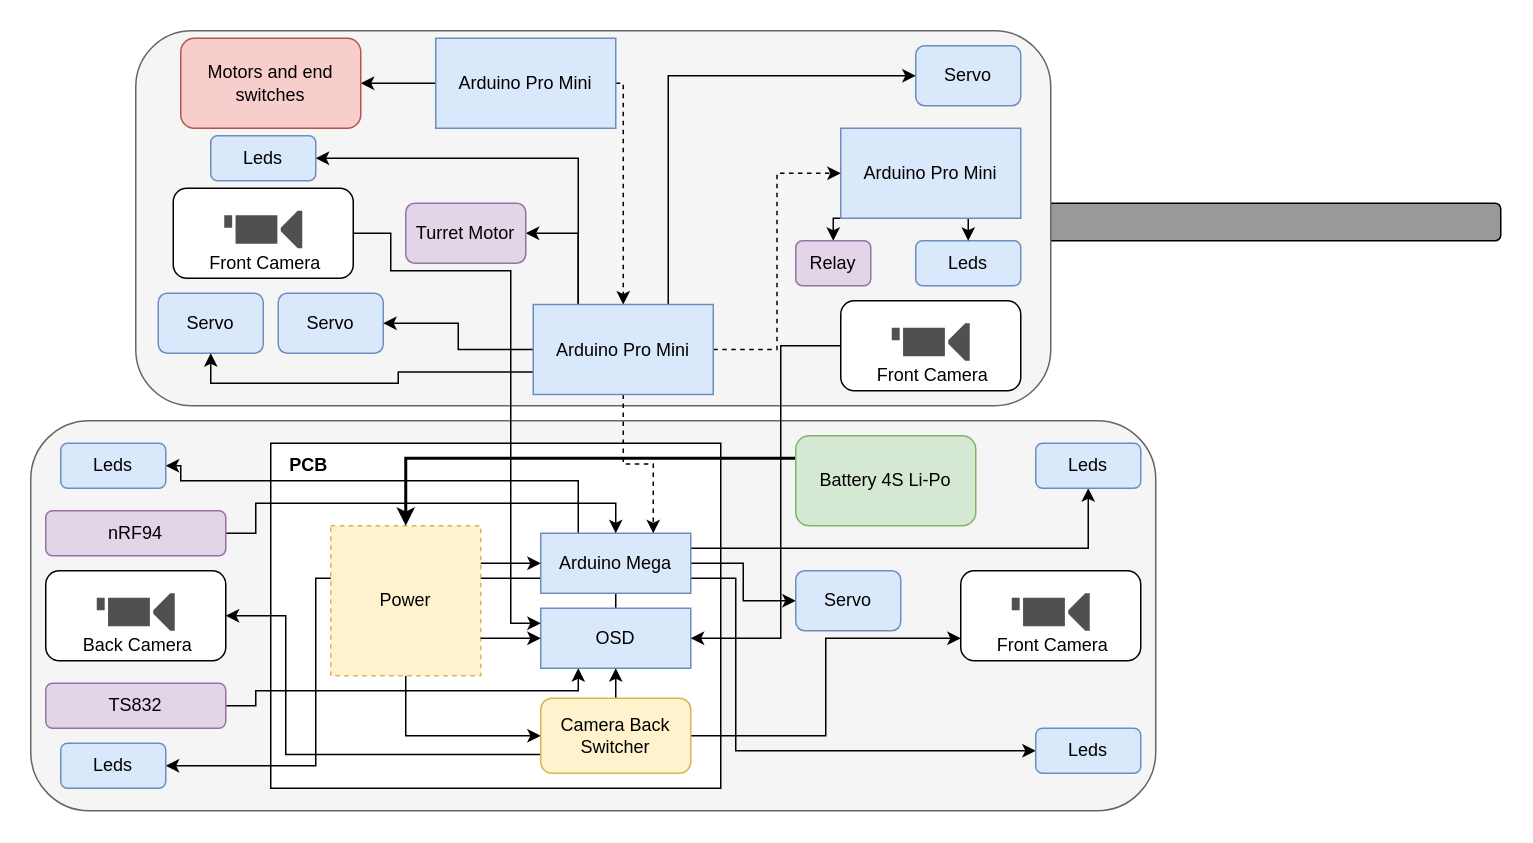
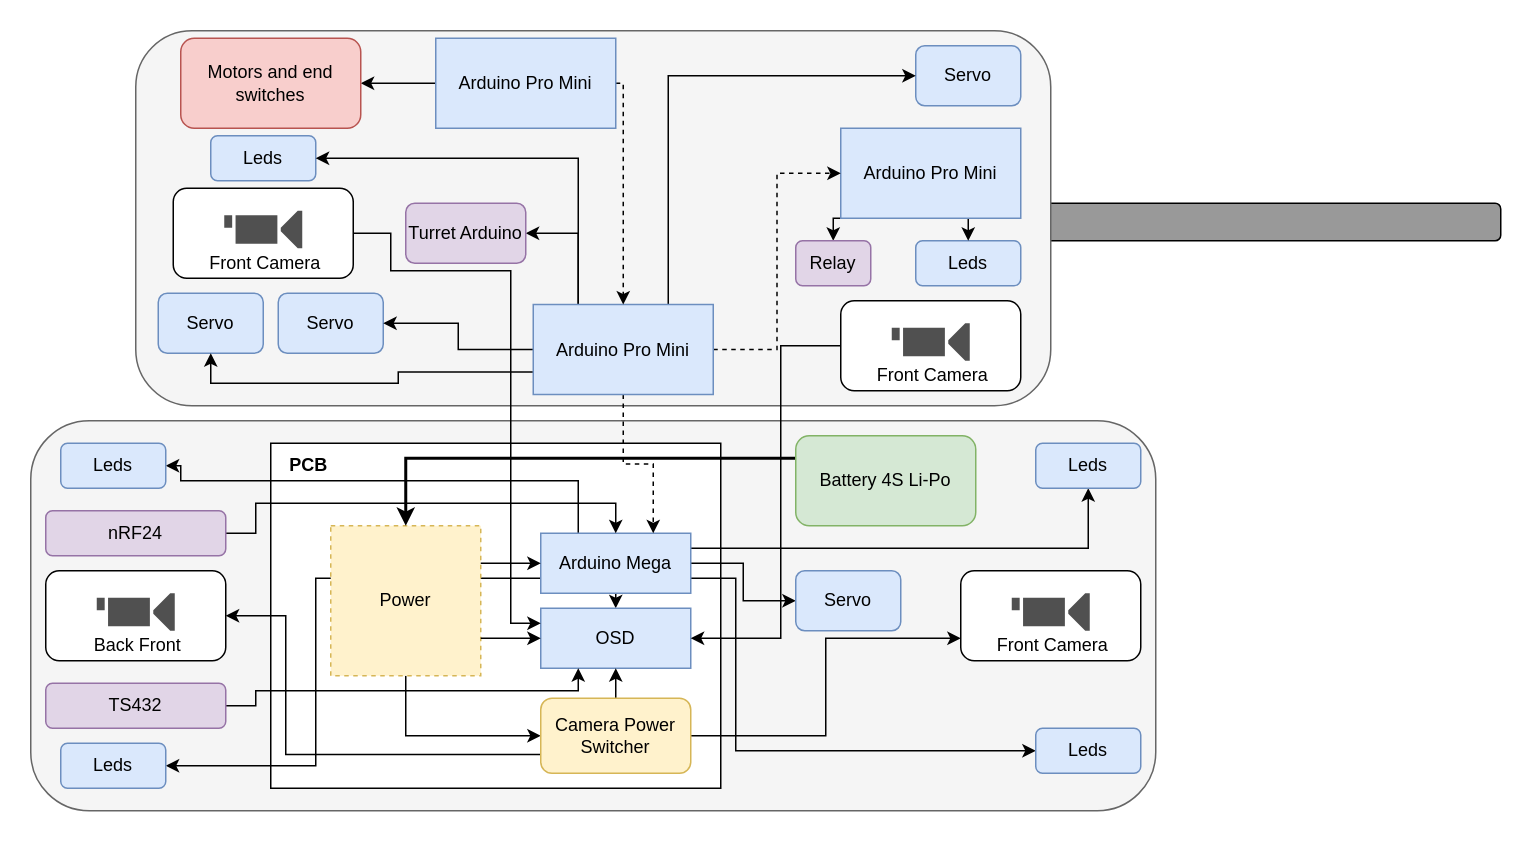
  <mxCell id="0" />
  <mxCell id="1" parent="0" />
  <mxCell id="2" value="" style="rounded=1;whiteSpace=wrap;html=1;fillColor=#999999;" vertex="1" parent="1"><mxGeometry x="650" y="135" width="350" height="25" as="geometry" /></mxCell>
  <mxCell id="3" value="" style="rounded=1;whiteSpace=wrap;html=1;fillColor=#f5f5f5;fontColor=#333333;strokeColor=#666666;" vertex="1" parent="1"><mxGeometry x="20" y="280" width="750" height="260" as="geometry" /></mxCell>
  <mxCell id="4" value="" style="rounded=1;whiteSpace=wrap;html=1;fillColor=#f5f5f5;fontColor=#333333;strokeColor=#666666;" vertex="1" parent="1"><mxGeometry x="90" y="20" width="610" height="250" as="geometry" /></mxCell>
  <mxCell id="5" value="" style="rounded=0;whiteSpace=wrap;html=1;" vertex="1" parent="1"><mxGeometry x="180" y="295" width="300" height="230" as="geometry" /></mxCell>
  <mxCell id="6" style="edgeStyle=orthogonalEdgeStyle;rounded=0;orthogonalLoop=1;jettySize=auto;html=1;exitX=1;exitY=0.5;exitDx=0;exitDy=0;" edge="1" parent="1" source="12" target="40"><mxGeometry relative="1" as="geometry" /></mxCell>
  <mxCell id="7" style="edgeStyle=orthogonalEdgeStyle;rounded=0;orthogonalLoop=1;jettySize=auto;html=1;exitX=1;exitY=0.25;exitDx=0;exitDy=0;entryX=0.5;entryY=1;entryDx=0;entryDy=0;" edge="1" parent="1" source="12" target="34"><mxGeometry relative="1" as="geometry" /></mxCell>
  <mxCell id="8" style="edgeStyle=orthogonalEdgeStyle;rounded=0;orthogonalLoop=1;jettySize=auto;html=1;exitX=1;exitY=0.75;exitDx=0;exitDy=0;entryX=0;entryY=0.5;entryDx=0;entryDy=0;" edge="1" parent="1" source="12" target="35"><mxGeometry relative="1" as="geometry"><Array as="points"><mxPoint x="490" y="385" /><mxPoint x="490" y="500" /></Array></mxGeometry></mxCell>
- <mxCell id="9" style="edgeStyle=orthogonalEdgeStyle;rounded=0;orthogonalLoop=1;jettySize=auto;html=1;exitX=0.5;exitY=1;exitDx=0;exitDy=0;entryX=0.5;entryY=0;entryDx=0;entryDy=0;endArrow=none;" edge="1" parent="1" source="12" target="13"><mxGeometry relative="1" as="geometry" /></mxCell>
+ <mxCell id="9" style="edgeStyle=orthogonalEdgeStyle;rounded=0;orthogonalLoop=1;jettySize=auto;html=1;exitX=0.5;exitY=1;exitDx=0;exitDy=0;entryX=0.5;entryY=0;entryDx=0;entryDy=0;" edge="1" parent="1" source="12" target="13"><mxGeometry relative="1" as="geometry" /></mxCell>
  <mxCell id="10" style="edgeStyle=orthogonalEdgeStyle;rounded=0;orthogonalLoop=1;jettySize=auto;html=1;exitX=0.25;exitY=0;exitDx=0;exitDy=0;entryX=1;entryY=0.5;entryDx=0;entryDy=0;" edge="1" parent="1" source="12" target="33"><mxGeometry relative="1" as="geometry"><Array as="points"><mxPoint x="385" y="320" /><mxPoint x="120" y="320" /><mxPoint x="120" y="310" /></Array></mxGeometry></mxCell>
  <mxCell id="11" style="edgeStyle=orthogonalEdgeStyle;rounded=0;orthogonalLoop=1;jettySize=auto;html=1;exitX=0;exitY=0.75;exitDx=0;exitDy=0;entryX=1;entryY=0.5;entryDx=0;entryDy=0;" edge="1" parent="1" source="12" target="32"><mxGeometry relative="1" as="geometry"><Array as="points"><mxPoint x="210" y="385" /><mxPoint x="210" y="510" /></Array></mxGeometry></mxCell>
  <mxCell id="12" value="Arduino Mega" style="rounded=0;whiteSpace=wrap;html=1;fillColor=#dae8fc;strokeColor=#6c8ebf;" vertex="1" parent="1"><mxGeometry x="360" y="355" width="100" height="40" as="geometry" /></mxCell>
  <mxCell id="13" value="OSD" style="rounded=0;whiteSpace=wrap;html=1;fillColor=#dae8fc;strokeColor=#6c8ebf;" vertex="1" parent="1"><mxGeometry x="360" y="405" width="100" height="40" as="geometry" /></mxCell>
  <mxCell id="14" style="edgeStyle=orthogonalEdgeStyle;rounded=0;orthogonalLoop=1;jettySize=auto;html=1;exitX=0.5;exitY=1;exitDx=0;exitDy=0;entryX=0;entryY=0.5;entryDx=0;entryDy=0;" edge="1" parent="1" source="15" target="39"><mxGeometry relative="1" as="geometry" /></mxCell>
  <mxCell id="15" value="Power" style="rounded=0;whiteSpace=wrap;html=1;fillColor=#fff2cc;strokeColor=#d6b656;dashed=1;" vertex="1" parent="1"><mxGeometry x="220" y="350" width="100" height="100" as="geometry" /></mxCell>
  <mxCell id="16" value="" style="endArrow=classic;html=1;rounded=0;exitX=1;exitY=0.25;exitDx=0;exitDy=0;entryX=0;entryY=0.5;entryDx=0;entryDy=0;" edge="1" parent="1" source="15" target="12"><mxGeometry width="50" height="50" relative="1" as="geometry"><mxPoint x="470" y="560" as="sourcePoint" /><mxPoint x="520" y="510" as="targetPoint" /></mxGeometry></mxCell>
  <mxCell id="17" value="" style="endArrow=classic;html=1;rounded=0;exitX=1;exitY=0.75;exitDx=0;exitDy=0;entryX=0;entryY=0.5;entryDx=0;entryDy=0;" edge="1" parent="1" source="15" target="13"><mxGeometry width="50" height="50" relative="1" as="geometry"><mxPoint x="470" y="560" as="sourcePoint" /><mxPoint x="520" y="510" as="targetPoint" /></mxGeometry></mxCell>
  <mxCell id="18" style="edgeStyle=orthogonalEdgeStyle;rounded=0;orthogonalLoop=1;jettySize=auto;html=1;exitX=0;exitY=0.25;exitDx=0;exitDy=0;entryX=0.5;entryY=0;entryDx=0;entryDy=0;strokeWidth=2;" edge="1" parent="1" source="19" target="15"><mxGeometry relative="1" as="geometry" /></mxCell>
  <mxCell id="19" value="Battery 4S Li-Po" style="rounded=1;whiteSpace=wrap;html=1;fillColor=#d5e8d4;strokeColor=#82b366;" vertex="1" parent="1"><mxGeometry x="530" y="290" width="120" height="60" as="geometry" /></mxCell>
  <mxCell id="20" value="" style="group" vertex="1" connectable="0" parent="1"><mxGeometry x="640" y="380" width="120" height="65" as="geometry" /></mxCell>
  <mxCell id="21" value="" style="rounded=1;whiteSpace=wrap;html=1;" vertex="1" parent="20"><mxGeometry width="120" height="60" as="geometry" /></mxCell>
  <mxCell id="22" value="" style="sketch=0;pointerEvents=1;shadow=0;dashed=0;html=1;strokeColor=none;fillColor=#505050;labelPosition=center;verticalLabelPosition=bottom;verticalAlign=top;outlineConnect=0;align=center;shape=mxgraph.office.devices.video_camera;" vertex="1" parent="20"><mxGeometry x="34" y="15" width="52" height="25" as="geometry" /></mxCell>
  <mxCell id="23" value="Front Camera" style="text;html=1;align=center;verticalAlign=middle;resizable=0;points=[];autosize=1;strokeColor=none;fillColor=none;" vertex="1" parent="20"><mxGeometry x="11" y="35" width="100" height="30" as="geometry" /></mxCell>
  <mxCell id="24" value="" style="group" vertex="1" connectable="0" parent="1"><mxGeometry x="30" y="380" width="120" height="65" as="geometry" /></mxCell>
  <mxCell id="25" value="" style="rounded=1;whiteSpace=wrap;html=1;" vertex="1" parent="24"><mxGeometry width="120" height="60" as="geometry" /></mxCell>
  <mxCell id="26" value="" style="sketch=0;pointerEvents=1;shadow=0;dashed=0;html=1;strokeColor=none;fillColor=#505050;labelPosition=center;verticalLabelPosition=bottom;verticalAlign=top;outlineConnect=0;align=center;shape=mxgraph.office.devices.video_camera;" vertex="1" parent="24"><mxGeometry x="34" y="15" width="52" height="25" as="geometry" /></mxCell>
- <mxCell id="27" value="Back Camera" style="text;html=1;align=center;verticalAlign=middle;resizable=0;points=[];autosize=1;strokeColor=none;fillColor=none;" vertex="1" parent="24"><mxGeometry x="11" y="35" width="100" height="30" as="geometry" /></mxCell>
+ <mxCell id="27" value="Back Front" style="text;html=1;align=center;verticalAlign=middle;resizable=0;points=[];autosize=1;strokeColor=none;fillColor=none;" vertex="1" parent="24"><mxGeometry x="11" y="35" width="100" height="30" as="geometry" /></mxCell>
  <mxCell id="28" style="edgeStyle=orthogonalEdgeStyle;rounded=0;orthogonalLoop=1;jettySize=auto;html=1;exitX=1;exitY=0.5;exitDx=0;exitDy=0;entryX=0.5;entryY=0;entryDx=0;entryDy=0;" edge="1" parent="1" source="29" target="12"><mxGeometry relative="1" as="geometry"><Array as="points"><mxPoint x="170" y="355" /><mxPoint x="170" y="335" /><mxPoint x="410" y="335" /></Array></mxGeometry></mxCell>
- <mxCell id="29" value="nRF94" style="rounded=1;whiteSpace=wrap;html=1;fillColor=#e1d5e7;strokeColor=#9673a6;" vertex="1" parent="1"><mxGeometry x="30" y="340" width="120" height="30" as="geometry" /></mxCell>
+ <mxCell id="29" value="nRF24" style="rounded=1;whiteSpace=wrap;html=1;fillColor=#e1d5e7;strokeColor=#9673a6;" vertex="1" parent="1"><mxGeometry x="30" y="340" width="120" height="30" as="geometry" /></mxCell>
  <mxCell id="30" style="edgeStyle=orthogonalEdgeStyle;rounded=0;orthogonalLoop=1;jettySize=auto;html=1;exitX=1;exitY=0.5;exitDx=0;exitDy=0;entryX=0.25;entryY=1;entryDx=0;entryDy=0;" edge="1" parent="1" source="31" target="13"><mxGeometry relative="1" as="geometry"><Array as="points"><mxPoint x="170" y="470" /><mxPoint x="170" y="460" /><mxPoint x="385" y="460" /></Array></mxGeometry></mxCell>
- <mxCell id="31" value="TS832" style="rounded=1;whiteSpace=wrap;html=1;fillColor=#e1d5e7;strokeColor=#9673a6;" vertex="1" parent="1"><mxGeometry x="30" y="455" width="120" height="30" as="geometry" /></mxCell>
+ <mxCell id="31" value="TS432" style="rounded=1;whiteSpace=wrap;html=1;fillColor=#e1d5e7;strokeColor=#9673a6;" vertex="1" parent="1"><mxGeometry x="30" y="455" width="120" height="30" as="geometry" /></mxCell>
  <mxCell id="32" value="Leds" style="rounded=1;whiteSpace=wrap;html=1;fillColor=#dae8fc;strokeColor=#6c8ebf;" vertex="1" parent="1"><mxGeometry x="40" y="495" width="70" height="30" as="geometry" /></mxCell>
  <mxCell id="33" value="Leds" style="rounded=1;whiteSpace=wrap;html=1;fillColor=#dae8fc;strokeColor=#6c8ebf;" vertex="1" parent="1"><mxGeometry x="40" y="295" width="70" height="30" as="geometry" /></mxCell>
  <mxCell id="34" value="Leds" style="rounded=1;whiteSpace=wrap;html=1;fillColor=#dae8fc;strokeColor=#6c8ebf;" vertex="1" parent="1"><mxGeometry x="690" y="295" width="70" height="30" as="geometry" /></mxCell>
  <mxCell id="35" value="Leds" style="rounded=1;whiteSpace=wrap;html=1;fillColor=#dae8fc;strokeColor=#6c8ebf;" vertex="1" parent="1"><mxGeometry x="690" y="485" width="70" height="30" as="geometry" /></mxCell>
  <mxCell id="36" style="edgeStyle=orthogonalEdgeStyle;rounded=0;orthogonalLoop=1;jettySize=auto;html=1;exitX=1;exitY=0.5;exitDx=0;exitDy=0;entryX=0;entryY=0.75;entryDx=0;entryDy=0;" edge="1" parent="1" source="39" target="21"><mxGeometry relative="1" as="geometry" /></mxCell>
  <mxCell id="37" style="edgeStyle=orthogonalEdgeStyle;rounded=0;orthogonalLoop=1;jettySize=auto;html=1;exitX=0.5;exitY=0;exitDx=0;exitDy=0;entryX=0.5;entryY=1;entryDx=0;entryDy=0;" edge="1" parent="1" source="39" target="13"><mxGeometry relative="1" as="geometry" /></mxCell>
  <mxCell id="38" style="edgeStyle=orthogonalEdgeStyle;rounded=0;orthogonalLoop=1;jettySize=auto;html=1;exitX=0;exitY=0.75;exitDx=0;exitDy=0;entryX=1;entryY=0.5;entryDx=0;entryDy=0;" edge="1" parent="1" source="39" target="25"><mxGeometry relative="1" as="geometry"><Array as="points"><mxPoint x="190" y="502" /><mxPoint x="190" y="410" /></Array></mxGeometry></mxCell>
- <mxCell id="39" value="Camera Back Switcher" style="rounded=1;whiteSpace=wrap;html=1;fillColor=#fff2cc;strokeColor=#d6b656;" vertex="1" parent="1"><mxGeometry x="360" y="465" width="100" height="50" as="geometry" /></mxCell>
+ <mxCell id="39" value="Camera Power Switcher" style="rounded=1;whiteSpace=wrap;html=1;fillColor=#fff2cc;strokeColor=#d6b656;" vertex="1" parent="1"><mxGeometry x="360" y="465" width="100" height="50" as="geometry" /></mxCell>
  <mxCell id="40" value="Servo" style="rounded=1;whiteSpace=wrap;html=1;fillColor=#dae8fc;strokeColor=#6c8ebf;" vertex="1" parent="1"><mxGeometry x="530" y="380" width="70" height="40" as="geometry" /></mxCell>
  <mxCell id="41" value="&lt;b&gt;PCB&lt;/b&gt;" style="text;html=1;align=center;verticalAlign=middle;resizable=0;points=[];autosize=1;strokeColor=none;fillColor=none;" vertex="1" parent="1"><mxGeometry x="180" y="295" width="50" height="30" as="geometry" /></mxCell>
  <mxCell id="42" value="Servo" style="rounded=1;whiteSpace=wrap;html=1;fillColor=#dae8fc;strokeColor=#6c8ebf;" vertex="1" parent="1"><mxGeometry x="610" y="30" width="70" height="40" as="geometry" /></mxCell>
  <mxCell id="43" value="Servo" style="rounded=1;whiteSpace=wrap;html=1;fillColor=#dae8fc;strokeColor=#6c8ebf;" vertex="1" parent="1"><mxGeometry x="105" y="195" width="70" height="40" as="geometry" /></mxCell>
  <mxCell id="44" value="Servo" style="rounded=1;whiteSpace=wrap;html=1;fillColor=#dae8fc;strokeColor=#6c8ebf;" vertex="1" parent="1"><mxGeometry x="185" y="195" width="70" height="40" as="geometry" /></mxCell>
  <mxCell id="45" value="" style="group" vertex="1" connectable="0" parent="1"><mxGeometry x="115" y="125" width="120" height="65" as="geometry" /></mxCell>
  <mxCell id="46" value="" style="rounded=1;whiteSpace=wrap;html=1;" vertex="1" parent="45"><mxGeometry width="120" height="60" as="geometry" /></mxCell>
  <mxCell id="47" value="" style="sketch=0;pointerEvents=1;shadow=0;dashed=0;html=1;strokeColor=none;fillColor=#505050;labelPosition=center;verticalLabelPosition=bottom;verticalAlign=top;outlineConnect=0;align=center;shape=mxgraph.office.devices.video_camera;" vertex="1" parent="45"><mxGeometry x="34" y="15" width="52" height="25" as="geometry" /></mxCell>
  <mxCell id="48" value="Front Camera" style="text;html=1;align=center;verticalAlign=middle;resizable=0;points=[];autosize=1;strokeColor=none;fillColor=none;" vertex="1" parent="45"><mxGeometry x="11" y="35" width="100" height="30" as="geometry" /></mxCell>
  <mxCell id="49" value="" style="group" vertex="1" connectable="0" parent="1"><mxGeometry x="560" y="200" width="120" height="65" as="geometry" /></mxCell>
  <mxCell id="50" value="" style="rounded=1;whiteSpace=wrap;html=1;" vertex="1" parent="49"><mxGeometry width="120" height="60" as="geometry" /></mxCell>
  <mxCell id="51" value="" style="sketch=0;pointerEvents=1;shadow=0;dashed=0;html=1;strokeColor=none;fillColor=#505050;labelPosition=center;verticalLabelPosition=bottom;verticalAlign=top;outlineConnect=0;align=center;shape=mxgraph.office.devices.video_camera;" vertex="1" parent="49"><mxGeometry x="34" y="15" width="52" height="25" as="geometry" /></mxCell>
  <mxCell id="52" value="Front Camera" style="text;html=1;align=center;verticalAlign=middle;resizable=0;points=[];autosize=1;strokeColor=none;fillColor=none;" vertex="1" parent="49"><mxGeometry x="11" y="35" width="100" height="30" as="geometry" /></mxCell>
  <mxCell id="53" value="Leds" style="rounded=1;whiteSpace=wrap;html=1;fillColor=#dae8fc;strokeColor=#6c8ebf;" vertex="1" parent="1"><mxGeometry x="610" y="160" width="70" height="30" as="geometry" /></mxCell>
  <mxCell id="54" value="Leds" style="rounded=1;whiteSpace=wrap;html=1;fillColor=#dae8fc;strokeColor=#6c8ebf;" vertex="1" parent="1"><mxGeometry x="140" y="90" width="70" height="30" as="geometry" /></mxCell>
  <mxCell id="55" style="edgeStyle=orthogonalEdgeStyle;rounded=0;orthogonalLoop=1;jettySize=auto;html=1;exitX=0.5;exitY=1;exitDx=0;exitDy=0;entryX=0.5;entryY=0;entryDx=0;entryDy=0;" edge="1" parent="1" source="57" target="53"><mxGeometry relative="1" as="geometry" /></mxCell>
  <mxCell id="56" style="edgeStyle=orthogonalEdgeStyle;rounded=0;orthogonalLoop=1;jettySize=auto;html=1;exitX=0.25;exitY=1;exitDx=0;exitDy=0;entryX=0.5;entryY=0;entryDx=0;entryDy=0;" edge="1" parent="1" source="57" target="58"><mxGeometry relative="1" as="geometry" /></mxCell>
  <mxCell id="57" value="Arduino Pro Mini" style="rounded=0;whiteSpace=wrap;html=1;fillColor=#dae8fc;strokeColor=#6c8ebf;" vertex="1" parent="1"><mxGeometry x="560" y="85" width="120" height="60" as="geometry" /></mxCell>
  <mxCell id="58" value="Relay" style="rounded=1;whiteSpace=wrap;html=1;fillColor=#e1d5e7;strokeColor=#9673a6;" vertex="1" parent="1"><mxGeometry x="530" y="160" width="50" height="30" as="geometry" /></mxCell>
  <mxCell id="59" style="edgeStyle=orthogonalEdgeStyle;rounded=0;orthogonalLoop=1;jettySize=auto;html=1;exitX=0;exitY=0.5;exitDx=0;exitDy=0;" edge="1" parent="1" source="66" target="44"><mxGeometry relative="1" as="geometry" /></mxCell>
  <mxCell id="60" style="edgeStyle=orthogonalEdgeStyle;rounded=0;orthogonalLoop=1;jettySize=auto;html=1;exitX=0;exitY=0.75;exitDx=0;exitDy=0;entryX=0.5;entryY=1;entryDx=0;entryDy=0;" edge="1" parent="1" source="66" target="43"><mxGeometry relative="1" as="geometry" /></mxCell>
  <mxCell id="61" style="edgeStyle=orthogonalEdgeStyle;rounded=0;orthogonalLoop=1;jettySize=auto;html=1;exitX=0.25;exitY=0;exitDx=0;exitDy=0;entryX=1;entryY=0.5;entryDx=0;entryDy=0;" edge="1" parent="1" source="66" target="54"><mxGeometry relative="1" as="geometry" /></mxCell>
  <mxCell id="62" style="edgeStyle=orthogonalEdgeStyle;rounded=0;orthogonalLoop=1;jettySize=auto;html=1;exitX=0.75;exitY=0;exitDx=0;exitDy=0;entryX=0;entryY=0.5;entryDx=0;entryDy=0;" edge="1" parent="1" source="66" target="42"><mxGeometry relative="1" as="geometry" /></mxCell>
  <mxCell id="63" style="edgeStyle=orthogonalEdgeStyle;rounded=0;orthogonalLoop=1;jettySize=auto;html=1;exitX=1;exitY=0.5;exitDx=0;exitDy=0;entryX=0;entryY=0.5;entryDx=0;entryDy=0;dashed=1;" edge="1" parent="1" source="66" target="57"><mxGeometry relative="1" as="geometry" /></mxCell>
  <mxCell id="64" style="edgeStyle=orthogonalEdgeStyle;rounded=0;orthogonalLoop=1;jettySize=auto;html=1;exitX=0.5;exitY=1;exitDx=0;exitDy=0;entryX=0.75;entryY=0;entryDx=0;entryDy=0;dashed=1;" edge="1" parent="1" source="66" target="12"><mxGeometry relative="1" as="geometry" /></mxCell>
  <mxCell id="65" style="edgeStyle=orthogonalEdgeStyle;rounded=0;orthogonalLoop=1;jettySize=auto;html=1;exitX=0.25;exitY=0;exitDx=0;exitDy=0;entryX=1;entryY=0.5;entryDx=0;entryDy=0;" edge="1" parent="1" source="66" target="71"><mxGeometry relative="1" as="geometry" /></mxCell>
  <mxCell id="66" value="Arduino Pro Mini" style="rounded=0;whiteSpace=wrap;html=1;fillColor=#dae8fc;strokeColor=#6c8ebf;" vertex="1" parent="1"><mxGeometry x="355" y="202.5" width="120" height="60" as="geometry" /></mxCell>
  <mxCell id="67" style="edgeStyle=orthogonalEdgeStyle;rounded=0;orthogonalLoop=1;jettySize=auto;html=1;exitX=0;exitY=0.5;exitDx=0;exitDy=0;entryX=1;entryY=0.5;entryDx=0;entryDy=0;" edge="1" parent="1" source="69" target="70"><mxGeometry relative="1" as="geometry" /></mxCell>
  <mxCell id="68" style="edgeStyle=orthogonalEdgeStyle;rounded=0;orthogonalLoop=1;jettySize=auto;html=1;exitX=1;exitY=0.5;exitDx=0;exitDy=0;entryX=0.5;entryY=0;entryDx=0;entryDy=0;dashed=1;" edge="1" parent="1" source="69" target="66"><mxGeometry relative="1" as="geometry"><Array as="points"><mxPoint x="415" y="55" /></Array></mxGeometry></mxCell>
  <mxCell id="69" value="Arduino Pro Mini" style="rounded=0;whiteSpace=wrap;html=1;fillColor=#dae8fc;strokeColor=#6c8ebf;" vertex="1" parent="1"><mxGeometry x="290" y="25" width="120" height="60" as="geometry" /></mxCell>
  <mxCell id="70" value="Motors and end switches" style="rounded=1;whiteSpace=wrap;html=1;fillColor=#f8cecc;strokeColor=#b85450;" vertex="1" parent="1"><mxGeometry x="120" y="25" width="120" height="60" as="geometry" /></mxCell>
- <mxCell id="71" value="Turret Motor" style="rounded=1;whiteSpace=wrap;html=1;fillColor=#e1d5e7;strokeColor=#9673a6;" vertex="1" parent="1"><mxGeometry x="270" y="135" width="80" height="40" as="geometry" /></mxCell>
+ <mxCell id="71" value="Turret Arduino" style="rounded=1;whiteSpace=wrap;html=1;fillColor=#e1d5e7;strokeColor=#9673a6;" vertex="1" parent="1"><mxGeometry x="270" y="135" width="80" height="40" as="geometry" /></mxCell>
  <mxCell id="72" style="edgeStyle=orthogonalEdgeStyle;rounded=0;orthogonalLoop=1;jettySize=auto;html=1;exitX=0;exitY=0.5;exitDx=0;exitDy=0;entryX=1;entryY=0.5;entryDx=0;entryDy=0;" edge="1" parent="1" source="50" target="13"><mxGeometry relative="1" as="geometry"><Array as="points"><mxPoint x="520" y="230" /><mxPoint x="520" y="425" /></Array></mxGeometry></mxCell>
  <mxCell id="73" style="edgeStyle=orthogonalEdgeStyle;rounded=0;orthogonalLoop=1;jettySize=auto;html=1;exitX=1;exitY=0.5;exitDx=0;exitDy=0;entryX=0;entryY=0.25;entryDx=0;entryDy=0;" edge="1" parent="1" source="46" target="13"><mxGeometry relative="1" as="geometry"><Array as="points"><mxPoint x="260" y="155" /><mxPoint x="260" y="180" /><mxPoint x="340" y="180" /><mxPoint x="340" y="415" /></Array></mxGeometry></mxCell>
